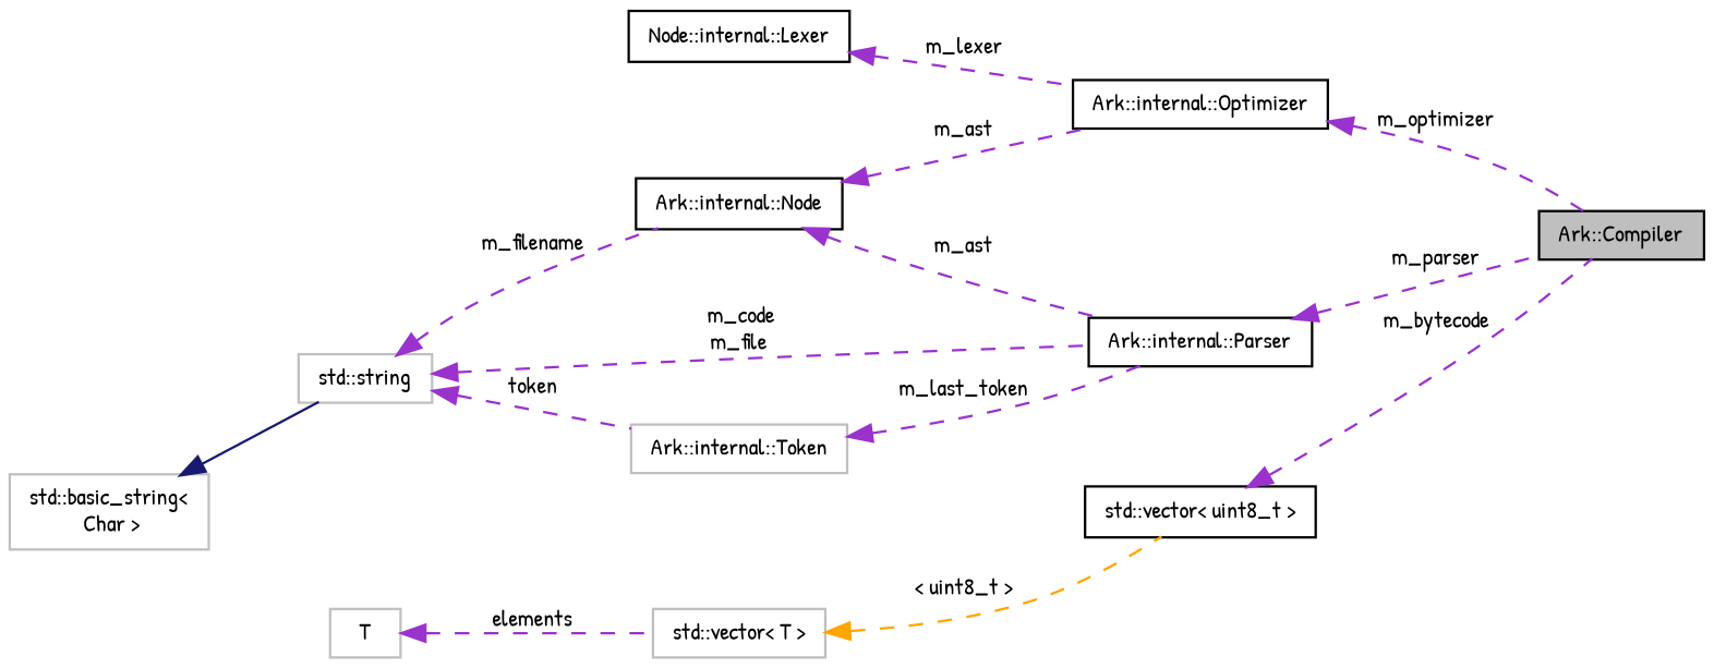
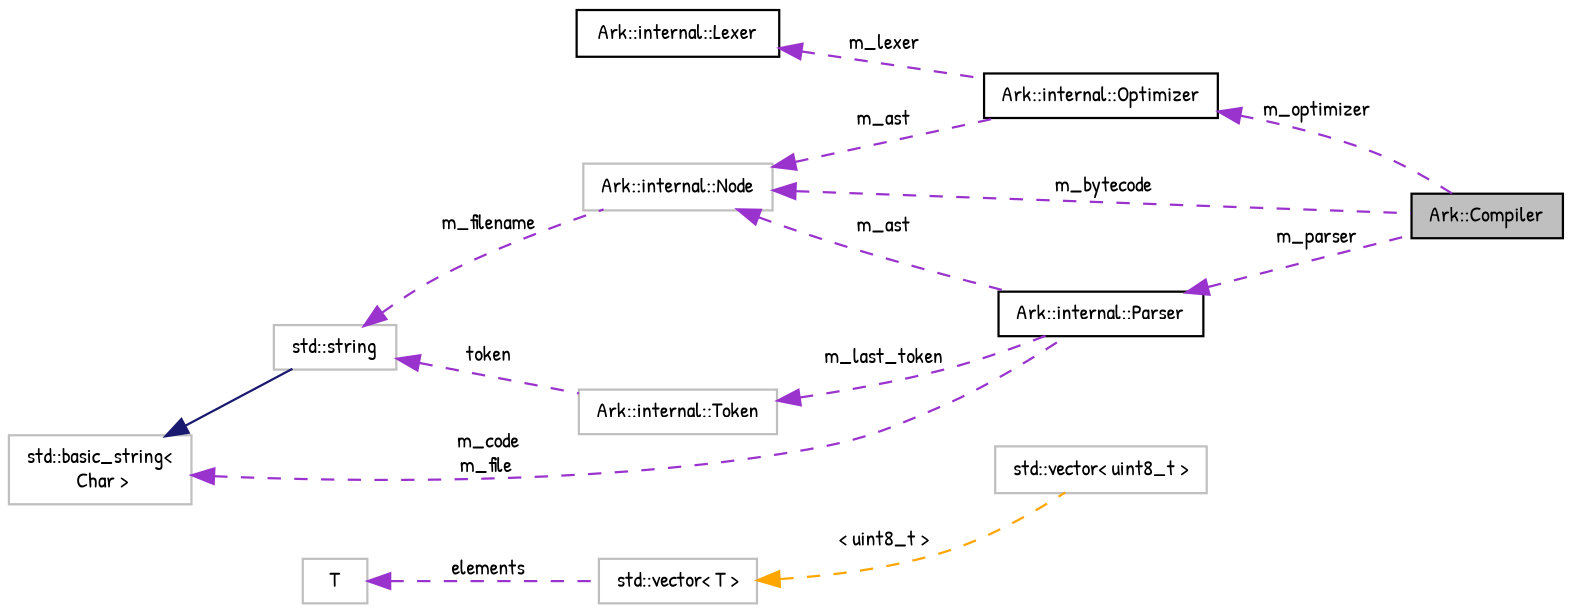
  digraph {
    fontname="Patrick Hand"
    rankdir=LR
    node [color=grey75 fillcolor=white fontname="Patrick Hand" fontsize=10 shape=record style=filled]
    edge [color=darkorchid3 dir=back fontname="Patrick Hand" fontsize=10 labelfontname=Helvetica labelfontsize=10 style=dashed]
    n1 [color=black fillcolor=grey75 fontcolor=black height=0.2 label="Ark::Compiler" width=0.4]
    n2 [color=black height=0.2 label="Ark::internal::Parser" width=0.4]
-   n3 [color=black height=0.2 label="Node::internal::Lexer" width=0.4]
+   n3 [color=black height=0.2 label="Ark::internal::Lexer" width=0.4]
    n4 [color=black height=0.2 label="Ark::internal::Optimizer" width=0.4]
-   n5 [color=black height=0.2 label="Ark::internal::Node" width=0.4]
+   n5 [height=0.2 label="Ark::internal::Node" width=0.4]
    n6 [height=0.2 label="std::string" width=0.4]
    n7 [height=0.2 label="Ark::internal::Token" width=0.4]
    n8 [height=0.2 label="std::basic_string\<\l Char \>" width=0.4]
-   n9 [color=black height=0.2 label="std::vector\< uint8_t \>" width=0.4]
+   n9 [height=0.2 label="std::vector\< uint8_t \>" width=0.4]
    n10 [height=0.2 label="std::vector\< T \>" width=0.4]
    n11 [height=0.2 label=T width=0.4]
    n2 -> n1 [label=" m_parser"]
    n3 -> n4 [label=" m_lexer"]
    n4 -> n1 [label=" m_optimizer"]
    n5 -> n2 [label=" m_ast"]
    n5 -> n4 [label=" m_ast"]
-   n6 -> n2 [label=" m_code\nm_file"]
+   n8 -> n2 [label=" m_code\nm_file"]
    n6 -> n5 [label=" m_filename"]
    n6 -> n7 [label=" token"]
    n7 -> n2 [label=" m_last_token"]
    n8 -> n6 [color=midnightblue style=solid]
-   n9 -> n1 [label=" m_bytecode"]
+   n5 -> n1 [label=" m_bytecode"]
    n10 -> n9 [color=orange label=" \< uint8_t \>"]
    n11 -> n10 [label=" elements"]
  }
